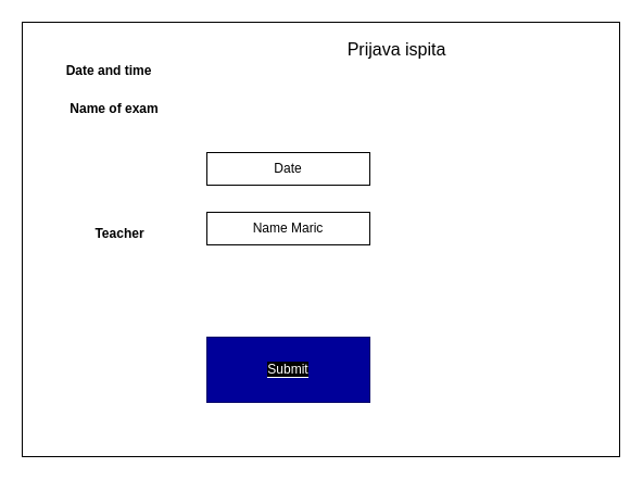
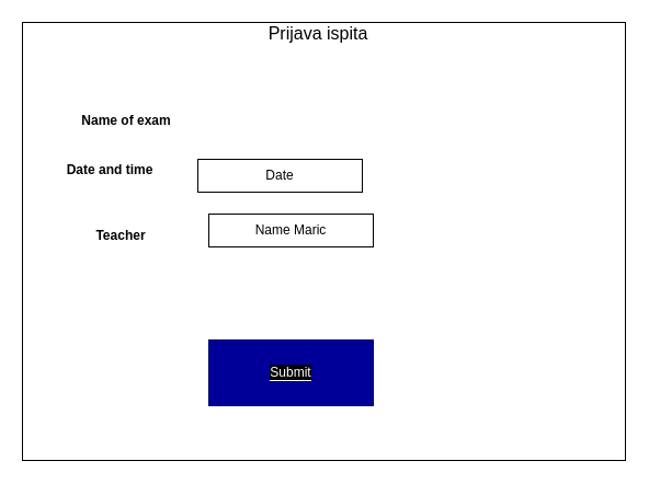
  <mxCell id="0" />
  <mxCell id="1" parent="0" />
  <mxCell id="2" value="" style="rounded=0;whiteSpace=wrap;html=1;" vertex="1" parent="1"><mxGeometry x="20" y="20" width="550" height="400" as="geometry" /></mxCell>
- <mxCell id="3" value="&lt;font style=&quot;font-size: 16px&quot;&gt;Prijava ispita&lt;/font&gt;" style="text;html=1;strokeColor=none;fillColor=none;align=center;verticalAlign=middle;whiteSpace=wrap;rounded=0;" vertex="1" parent="1"><mxGeometry x="285" y="35" width="160" height="20" as="geometry" /></mxCell>
- <mxCell id="4" value="Name of exam" style="text;html=1;strokeColor=none;fillColor=none;align=center;verticalAlign=middle;whiteSpace=wrap;rounded=0;fontStyle=1" vertex="1" parent="1"><mxGeometry x="50" y="90" width="110" height="20" as="geometry" /></mxCell>
- <mxCell id="5" value="&lt;b&gt;Date and time&lt;/b&gt;" style="text;html=1;strokeColor=none;fillColor=none;align=center;verticalAlign=middle;whiteSpace=wrap;rounded=0;" vertex="1" parent="1"><mxGeometry x="50" y="55" width="100" height="20" as="geometry" /></mxCell>
- <mxCell id="6" value="Date" style="rounded=0;whiteSpace=wrap;html=1;" vertex="1" parent="1"><mxGeometry x="190" y="140" width="150" height="30" as="geometry" /></mxCell>
+ <mxCell id="3" value="&lt;font style=&quot;font-size: 16px&quot;&gt;Prijava ispita&lt;/font&gt;" style="text;html=1;strokeColor=none;fillColor=none;align=center;verticalAlign=middle;whiteSpace=wrap;rounded=0;" vertex="1" parent="1"><mxGeometry x="210" y="20" width="160" height="20" as="geometry" /></mxCell>
+ <mxCell id="4" value="Name of exam" style="text;html=1;strokeColor=none;fillColor=none;align=center;verticalAlign=middle;whiteSpace=wrap;rounded=0;fontStyle=1" vertex="1" parent="1"><mxGeometry x="60" y="100" width="110" height="20" as="geometry" /></mxCell>
+ <mxCell id="5" value="&lt;b&gt;Date and time&lt;/b&gt;" style="text;html=1;strokeColor=none;fillColor=none;align=center;verticalAlign=middle;whiteSpace=wrap;rounded=0;" vertex="1" parent="1"><mxGeometry x="50" y="145" width="100" height="20" as="geometry" /></mxCell>
+ <mxCell id="6" value="Date" style="rounded=0;whiteSpace=wrap;html=1;" vertex="1" parent="1"><mxGeometry x="180" y="145" width="150" height="30" as="geometry" /></mxCell>
  <mxCell id="7" value="&lt;b&gt;Teacher&lt;/b&gt;" style="text;html=1;strokeColor=none;fillColor=none;align=center;verticalAlign=middle;whiteSpace=wrap;rounded=0;" vertex="1" parent="1"><mxGeometry x="50" y="205" width="120" height="20" as="geometry" /></mxCell>
  <mxCell id="8" value="Name Maric" style="rounded=0;whiteSpace=wrap;html=1;" vertex="1" parent="1"><mxGeometry x="190" y="195" width="150" height="30" as="geometry" /></mxCell>
  <mxCell id="9" value="&lt;span style=&quot;background-color: rgb(0 , 0 , 0)&quot;&gt;&lt;font color=&quot;#ffffff&quot;&gt;Submit&lt;/font&gt;&lt;/span&gt;" style="rounded=0;whiteSpace=wrap;html=1;labelBackgroundColor=#FFFFFF;strokeColor=#000066;fillColor=#000099;" vertex="1" parent="1"><mxGeometry x="190" y="310" width="150" height="60" as="geometry" /></mxCell>
